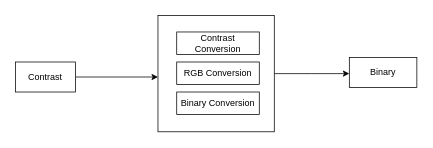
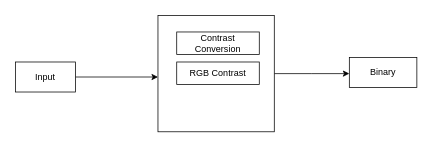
  <mxCell id="0" />
  <mxCell id="1" parent="0" />
  <mxCell id="2" style="edgeStyle=orthogonalEdgeStyle;rounded=0;orthogonalLoop=1;jettySize=auto;html=1;" edge="1" parent="1" source="3"><mxGeometry relative="1" as="geometry"><mxPoint x="465" y="97.5" as="targetPoint" /></mxGeometry></mxCell>
  <mxCell id="3" value="" style="whiteSpace=wrap;html=1;aspect=fixed;" vertex="1" parent="1"><mxGeometry x="210" y="20" width="155" height="155" as="geometry" /></mxCell>
  <mxCell id="4" style="edgeStyle=orthogonalEdgeStyle;rounded=0;orthogonalLoop=1;jettySize=auto;html=1;" edge="1" parent="1"><mxGeometry relative="1" as="geometry"><mxPoint x="210" y="102" as="targetPoint" /><mxPoint x="100" y="102" as="sourcePoint" /></mxGeometry></mxCell>
- <mxCell id="5" value="Contrast" style="rounded=0;whiteSpace=wrap;html=1;" vertex="1" parent="1"><mxGeometry x="20" y="82" width="80" height="40" as="geometry" /></mxCell>
+ <mxCell id="5" value="Input" style="rounded=0;whiteSpace=wrap;html=1;" vertex="1" parent="1"><mxGeometry x="20" y="82" width="80" height="40" as="geometry" /></mxCell>
  <mxCell id="6" value="Contrast Conversion" style="rounded=0;whiteSpace=wrap;html=1;" vertex="1" parent="1"><mxGeometry x="235" y="42" width="110" height="30" as="geometry" /></mxCell>
- <mxCell id="7" value="RGB Conversion" style="rounded=0;whiteSpace=wrap;html=1;" vertex="1" parent="1"><mxGeometry x="235" y="82" width="110" height="30" as="geometry" /></mxCell>
- <mxCell id="8" value="Binary Conversion" style="rounded=0;whiteSpace=wrap;html=1;" vertex="1" parent="1"><mxGeometry x="235" y="122" width="110" height="30" as="geometry" /></mxCell>
+ <mxCell id="7" value="RGB Contrast" style="rounded=0;whiteSpace=wrap;html=1;" vertex="1" parent="1"><mxGeometry x="235" y="82" width="110" height="30" as="geometry" /></mxCell>
  <mxCell id="9" style="edgeStyle=orthogonalEdgeStyle;rounded=0;orthogonalLoop=1;jettySize=auto;html=1;exitX=0.5;exitY=1;exitDx=0;exitDy=0;" edge="1" parent="1" source="7" target="7"><mxGeometry relative="1" as="geometry" /></mxCell>
  <mxCell id="10" value="Binary" style="rounded=0;whiteSpace=wrap;html=1;" vertex="1" parent="1"><mxGeometry x="465" y="76" width="90" height="40" as="geometry" /></mxCell>
